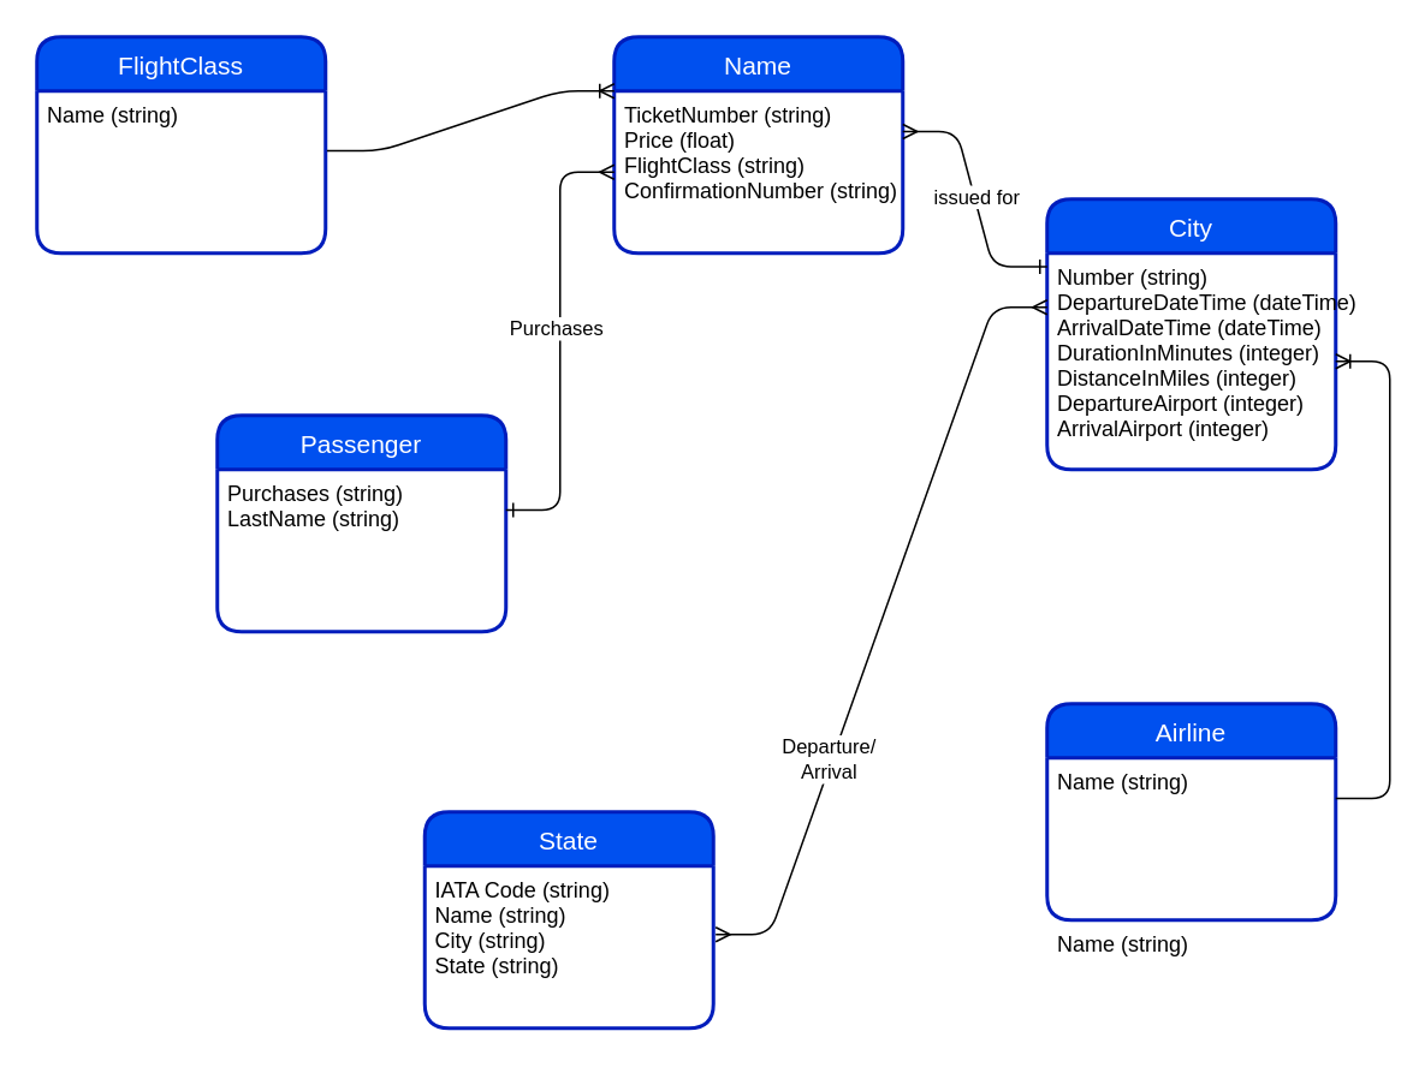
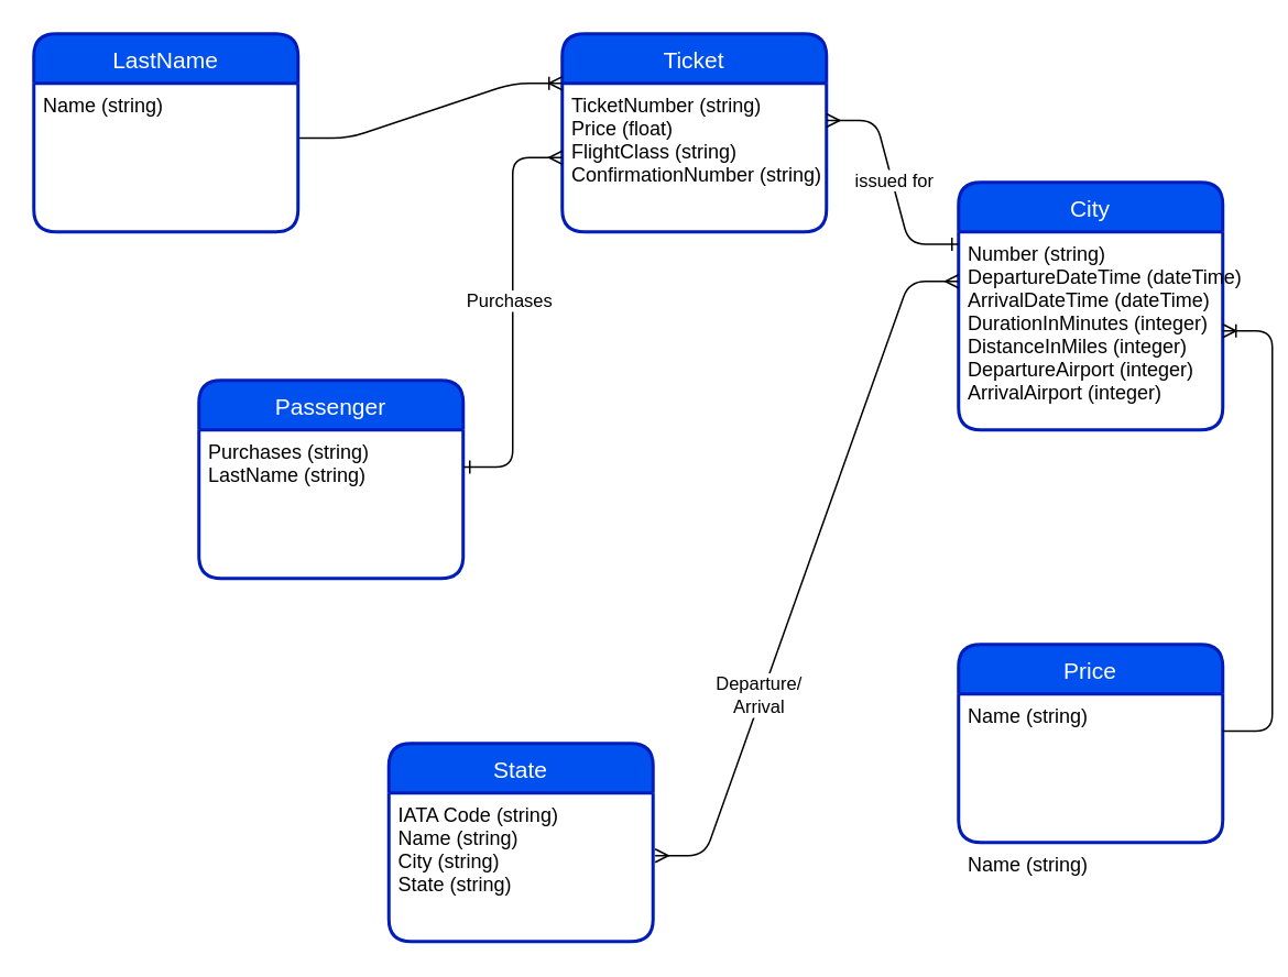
  <mxCell id="0" />
  <mxCell id="1" parent="0" />
  <mxCell id="2" value="Passenger" style="swimlane;childLayout=stackLayout;horizontal=1;startSize=30;horizontalStack=0;rounded=1;fontSize=14;fontStyle=0;strokeWidth=2;resizeParent=0;resizeLast=1;shadow=0;dashed=0;align=center;fillColor=#0050ef;strokeColor=#001DBC;fontColor=#ffffff;" vertex="1" parent="1"><mxGeometry x="120" y="230" width="160" height="120" as="geometry" /></mxCell>
  <mxCell id="3" value="Purchases (string)&#10;LastName (string)" style="align=left;strokeColor=none;fillColor=none;spacingLeft=4;fontSize=12;verticalAlign=top;resizable=0;rotatable=0;part=1;" vertex="1" parent="2"><mxGeometry y="30" width="160" height="90" as="geometry" /></mxCell>
  <mxCell id="4" value="City" style="swimlane;childLayout=stackLayout;horizontal=1;startSize=30;horizontalStack=0;rounded=1;fontSize=14;fontStyle=0;strokeWidth=2;resizeParent=0;resizeLast=1;shadow=0;dashed=0;align=center;fillColor=#0050ef;strokeColor=#001DBC;fontColor=#ffffff;" vertex="1" parent="1"><mxGeometry x="580" y="110" width="160" height="150" as="geometry" /></mxCell>
  <mxCell id="5" value="Number (string)&#10;DepartureDateTime (dateTime)&#10;ArrivalDateTime (dateTime)&#10;DurationInMinutes (integer)&#10;DistanceInMiles (integer)&#10;DepartureAirport (integer)&#10;ArrivalAirport (integer)" style="align=left;strokeColor=none;fillColor=none;spacingLeft=4;fontSize=12;verticalAlign=top;resizable=0;rotatable=0;part=1;" vertex="1" parent="4"><mxGeometry y="30" width="160" height="120" as="geometry" /></mxCell>
  <mxCell id="6" value="State" style="swimlane;childLayout=stackLayout;horizontal=1;startSize=30;horizontalStack=0;rounded=1;fontSize=14;fontStyle=0;strokeWidth=2;resizeParent=0;resizeLast=1;shadow=0;dashed=0;align=center;fillColor=#0050ef;strokeColor=#001DBC;fontColor=#ffffff;" vertex="1" parent="1"><mxGeometry x="235" y="450" width="160" height="120" as="geometry" /></mxCell>
  <mxCell id="7" value="IATA Code (string)&#10;Name (string)&#10;City (string)&#10;State (string)" style="align=left;strokeColor=none;fillColor=none;spacingLeft=4;fontSize=12;verticalAlign=top;resizable=0;rotatable=0;part=1;" vertex="1" parent="6"><mxGeometry y="30" width="160" height="90" as="geometry" /></mxCell>
  <mxCell id="8" value="" style="edgeStyle=entityRelationEdgeStyle;fontSize=12;html=1;endArrow=ERmany;startArrow=ERmany;entryX=0;entryY=0.25;entryDx=0;entryDy=0;exitX=1.008;exitY=0.422;exitDx=0;exitDy=0;exitPerimeter=0;" edge="1" parent="1" source="7" target="5"><mxGeometry width="100" height="100" relative="1" as="geometry"><mxPoint x="430" y="320" as="sourcePoint" /><mxPoint x="530" y="220" as="targetPoint" /></mxGeometry></mxCell>
  <mxCell id="9" value="Departure/&lt;br&gt;Arrival" style="edgeLabel;html=1;align=center;verticalAlign=middle;resizable=0;points=[];" vertex="1" connectable="0" parent="8"><mxGeometry x="-0.382" y="2" relative="1" as="geometry"><mxPoint as="offset" /></mxGeometry></mxCell>
- <mxCell id="10" value="Name" style="swimlane;childLayout=stackLayout;horizontal=1;startSize=30;horizontalStack=0;rounded=1;fontSize=14;fontStyle=0;strokeWidth=2;resizeParent=0;resizeLast=1;shadow=0;dashed=0;align=center;fillColor=#0050ef;strokeColor=#001DBC;fontColor=#ffffff;" vertex="1" parent="1"><mxGeometry x="340" y="20" width="160" height="120" as="geometry" /></mxCell>
+ <mxCell id="10" value="Ticket" style="swimlane;childLayout=stackLayout;horizontal=1;startSize=30;horizontalStack=0;rounded=1;fontSize=14;fontStyle=0;strokeWidth=2;resizeParent=0;resizeLast=1;shadow=0;dashed=0;align=center;fillColor=#0050ef;strokeColor=#001DBC;fontColor=#ffffff;" vertex="1" parent="1"><mxGeometry x="340" y="20" width="160" height="120" as="geometry" /></mxCell>
  <mxCell id="11" value="TicketNumber (string)&#10;Price (float)&#10;FlightClass (string)&#10;ConfirmationNumber (string)" style="align=left;strokeColor=none;fillColor=none;spacingLeft=4;fontSize=12;verticalAlign=top;resizable=0;rotatable=0;part=1;" vertex="1" parent="10"><mxGeometry y="30" width="160" height="90" as="geometry" /></mxCell>
  <mxCell id="12" value="" style="edgeStyle=entityRelationEdgeStyle;fontSize=12;html=1;endArrow=ERmany;startArrow=ERone;exitX=1;exitY=0.25;exitDx=0;exitDy=0;entryX=0;entryY=0.5;entryDx=0;entryDy=0;startFill=0;" edge="1" parent="1" source="3" target="11"><mxGeometry width="100" height="100" relative="1" as="geometry"><mxPoint x="220" y="170" as="sourcePoint" /><mxPoint x="320" y="70" as="targetPoint" /></mxGeometry></mxCell>
  <mxCell id="13" value="Purchases" style="edgeLabel;html=1;align=center;verticalAlign=middle;resizable=0;points=[];" vertex="1" connectable="0" parent="12"><mxGeometry x="0.055" y="3" relative="1" as="geometry"><mxPoint as="offset" /></mxGeometry></mxCell>
  <mxCell id="14" value="" style="edgeStyle=entityRelationEdgeStyle;fontSize=12;html=1;endArrow=ERmany;startArrow=ERone;entryX=1;entryY=0.25;entryDx=0;entryDy=0;exitX=0;exitY=0.25;exitDx=0;exitDy=0;endFill=0;startFill=0;" edge="1" parent="1" source="4" target="11"><mxGeometry width="100" height="100" relative="1" as="geometry"><mxPoint x="380" y="310" as="sourcePoint" /><mxPoint x="480" y="210" as="targetPoint" /></mxGeometry></mxCell>
  <mxCell id="15" value="issued for" style="edgeLabel;html=1;align=center;verticalAlign=middle;resizable=0;points=[];" vertex="1" connectable="0" parent="14"><mxGeometry x="0.011" y="-1" relative="1" as="geometry"><mxPoint as="offset" /></mxGeometry></mxCell>
- <mxCell id="16" value="Airline" style="swimlane;childLayout=stackLayout;horizontal=1;startSize=30;horizontalStack=0;rounded=1;fontSize=14;fontStyle=0;strokeWidth=2;resizeParent=0;resizeLast=1;shadow=0;dashed=0;align=center;fillColor=#0050ef;strokeColor=#001DBC;fontColor=#ffffff;" vertex="1" parent="1"><mxGeometry x="580" y="390" width="160" height="120" as="geometry" /></mxCell>
+ <mxCell id="16" value="Price" style="swimlane;childLayout=stackLayout;horizontal=1;startSize=30;horizontalStack=0;rounded=1;fontSize=14;fontStyle=0;strokeWidth=2;resizeParent=0;resizeLast=1;shadow=0;dashed=0;align=center;fillColor=#0050ef;strokeColor=#001DBC;fontColor=#ffffff;" vertex="1" parent="1"><mxGeometry x="580" y="390" width="160" height="120" as="geometry" /></mxCell>
  <mxCell id="17" value="Name (string)" style="align=left;strokeColor=none;fillColor=none;spacingLeft=4;fontSize=12;verticalAlign=top;resizable=0;rotatable=0;part=1;" vertex="1" parent="16"><mxGeometry y="30" width="160" height="90" as="geometry" /></mxCell>
  <mxCell id="18" value="Name (string)" style="align=left;strokeColor=none;fillColor=none;spacingLeft=4;fontSize=12;verticalAlign=top;resizable=0;rotatable=0;part=1;" vertex="1" parent="16"><mxGeometry y="120" width="160" as="geometry" /></mxCell>
  <mxCell id="19" value="" style="edgeStyle=entityRelationEdgeStyle;fontSize=12;html=1;endArrow=ERoneToMany;entryX=1;entryY=0.5;entryDx=0;entryDy=0;exitX=1;exitY=0.25;exitDx=0;exitDy=0;" edge="1" parent="1" source="17" target="5"><mxGeometry width="100" height="100" relative="1" as="geometry"><mxPoint x="650" y="360" as="sourcePoint" /><mxPoint x="750" y="260" as="targetPoint" /></mxGeometry></mxCell>
- <mxCell id="20" value="FlightClass" style="swimlane;childLayout=stackLayout;horizontal=1;startSize=30;horizontalStack=0;rounded=1;fontSize=14;fontStyle=0;strokeWidth=2;resizeParent=0;resizeLast=1;shadow=0;dashed=0;align=center;fillColor=#0050ef;strokeColor=#001DBC;fontColor=#ffffff;" vertex="1" parent="1"><mxGeometry x="20" y="20" width="160" height="120" as="geometry" /></mxCell>
+ <mxCell id="20" value="LastName" style="swimlane;childLayout=stackLayout;horizontal=1;startSize=30;horizontalStack=0;rounded=1;fontSize=14;fontStyle=0;strokeWidth=2;resizeParent=0;resizeLast=1;shadow=0;dashed=0;align=center;fillColor=#0050ef;strokeColor=#001DBC;fontColor=#ffffff;" vertex="1" parent="1"><mxGeometry x="20" y="20" width="160" height="120" as="geometry" /></mxCell>
  <mxCell id="21" value="Name (string)" style="align=left;strokeColor=none;fillColor=none;spacingLeft=4;fontSize=12;verticalAlign=top;resizable=0;rotatable=0;part=1;" vertex="1" parent="20"><mxGeometry y="30" width="160" height="90" as="geometry" /></mxCell>
  <mxCell id="22" value="" style="edgeStyle=entityRelationEdgeStyle;fontSize=12;html=1;endArrow=ERoneToMany;entryX=0;entryY=0;entryDx=0;entryDy=0;exitX=1.005;exitY=0.369;exitDx=0;exitDy=0;exitPerimeter=0;" edge="1" parent="1" source="21" target="11"><mxGeometry width="100" height="100" relative="1" as="geometry"><mxPoint x="190" y="130" as="sourcePoint" /><mxPoint x="290" y="30" as="targetPoint" /></mxGeometry></mxCell>
